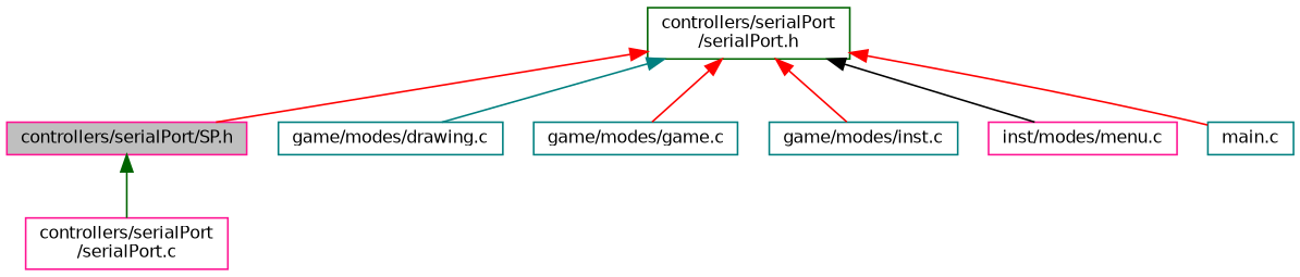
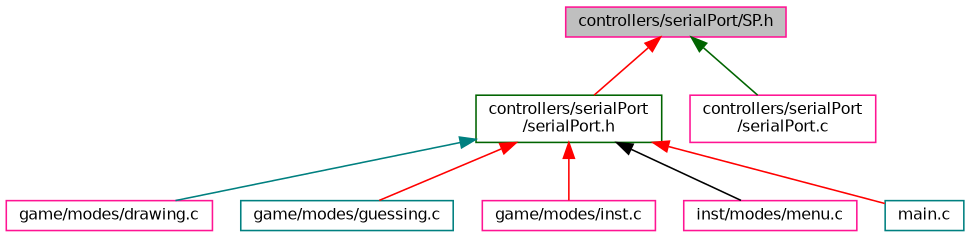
  digraph {
    node [color=teal fillcolor=white fontname=Helvetica fontsize=10 shape=record style=filled]
    edge [color=red dir=back fontname=Helvetica fontsize=10 labelfontname=Helvetica labelfontsize=10 style=solid]
    n1 [color=deeppink fillcolor=grey75 fontcolor=black height=0.2 label="controllers/serialPort/SP.h" width=0.4]
    n2 [color=darkgreen height=0.2 label="controllers/serialPort\l/serialPort.h" width=0.4]
    n3 [color=deeppink height=0.2 label="controllers/serialPort\l/serialPort.c" width=0.4]
-   n4 [height=0.2 label="game/modes/drawing.c" width=0.4]
-   n5 [height=0.2 label="game/modes/game.c" width=0.4]
-   n6 [height=0.2 label="game/modes/inst.c" width=0.4]
+   n4 [color=deeppink height=0.2 label="game/modes/drawing.c" width=0.4]
+   n5 [height=0.2 label="game/modes/guessing.c" width=0.4]
+   n6 [color=deeppink height=0.2 label="game/modes/inst.c" width=0.4]
    n7 [color=deeppink height=0.2 label="inst/modes/menu.c" width=0.4]
    n8 [height=0.2 label="main.c" width=0.4]
-   n2 -> n1
+   n1 -> n2
    n1 -> n3 [color=darkgreen]
    n2 -> n4 [color=teal]
    n2 -> n5
    n2 -> n6
    n2 -> n7 [color=black]
    n2 -> n8
  }
